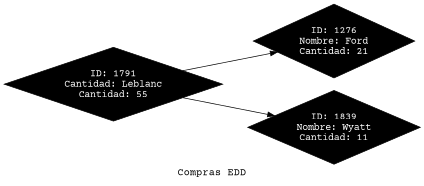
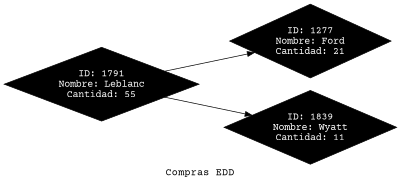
  digraph {
    fontname="Courier Prime"
    fontsize="15pt"
    label="Compras EDD"
    rankdir=LR
    node [fillcolor=black fontcolor=white fontname="Courier Prime" shape=diamond style=filled]
    edge [fontname="Courier Prime"]
-   n1 [label="ID: 1791\nCantidad: Leblanc\nCantidad: 55"]
-   n2 [label="ID: 1276\nNombre: Ford\nCantidad: 21"]
+   n1 [label="ID: 1791\nNombre: Leblanc\nCantidad: 55"]
+   n2 [label="ID: 1277\nNombre: Ford\nCantidad: 21"]
    n3 [label="ID: 1839\nNombre: Wyatt\nCantidad: 11"]
    n1 -> n2 [tailport=C0]
    n1 -> n3 [tailport=C1]
  }
